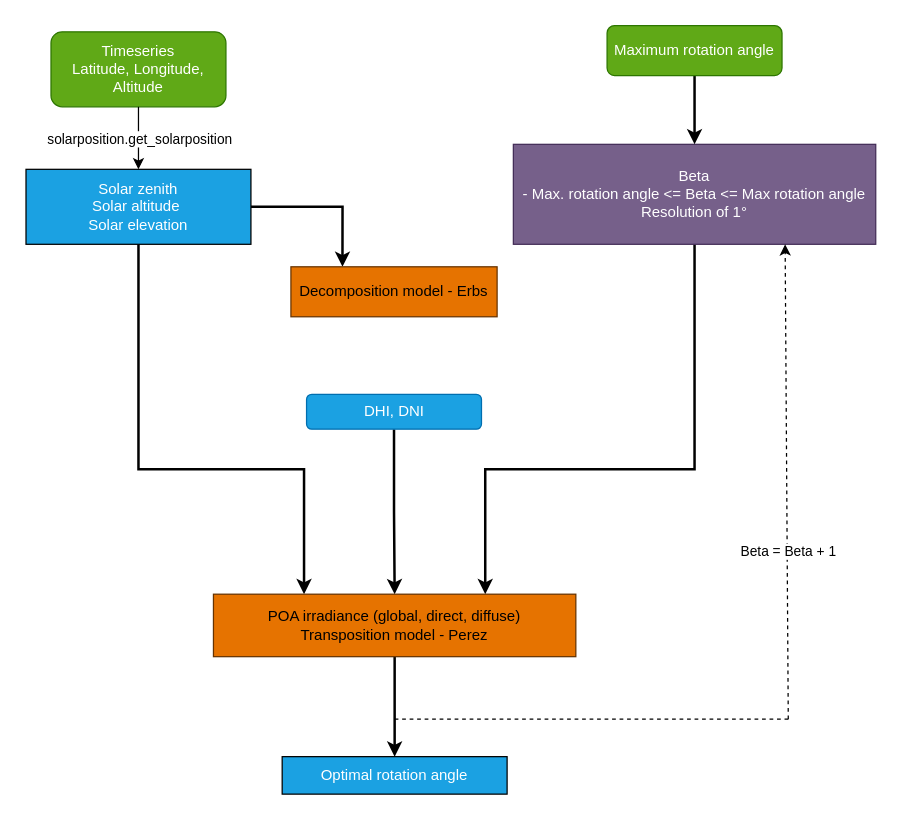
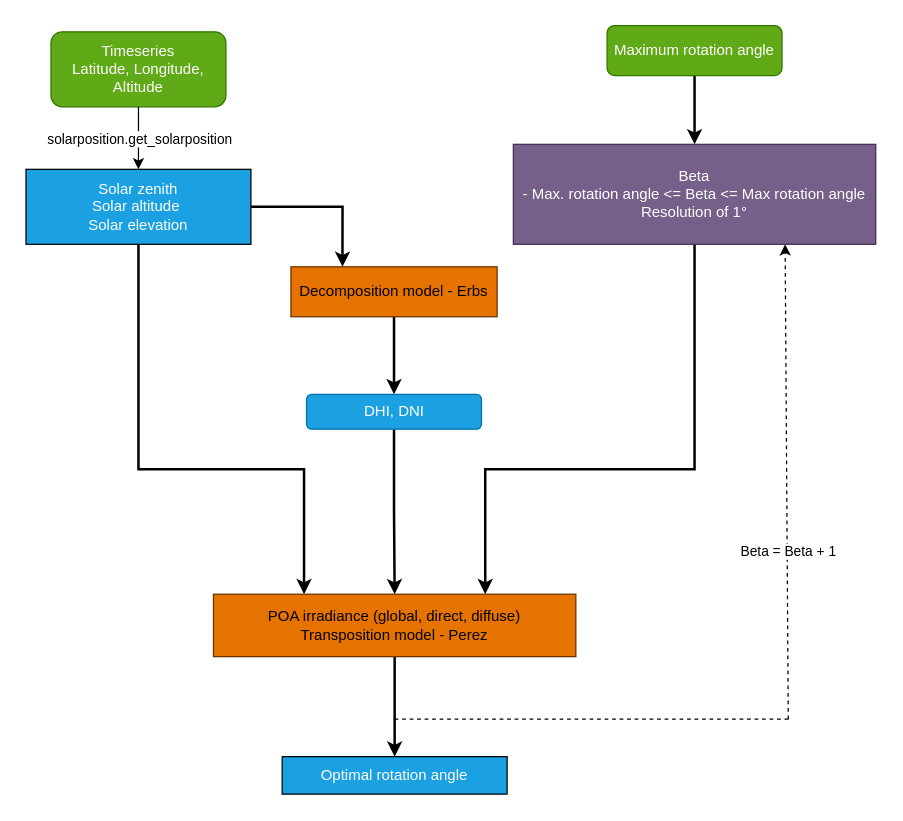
  <mxCell id="0" />
  <mxCell id="1" parent="0" />
  <mxCell id="2" value="Timeseries&lt;br&gt;Latitude, Longitude, Altitude" style="rounded=1;whiteSpace=wrap;html=1;fontSize=12;glass=0;strokeWidth=1;shadow=0;fillColor=#60a917;fontColor=#ffffff;strokeColor=#2D7600;" parent="1" vertex="1"><mxGeometry x="40" y="25" width="140" height="60" as="geometry" /></mxCell>
  <mxCell id="3" style="edgeStyle=orthogonalEdgeStyle;rounded=0;orthogonalLoop=1;jettySize=auto;html=1;exitX=0.5;exitY=1;exitDx=0;exitDy=0;entryX=0.25;entryY=0;entryDx=0;entryDy=0;strokeWidth=2;" parent="1" source="5" target="12" edge="1"><mxGeometry relative="1" as="geometry"><Array as="points"><mxPoint x="110" y="375" /><mxPoint x="243" y="375" /></Array></mxGeometry></mxCell>
  <mxCell id="4" style="edgeStyle=orthogonalEdgeStyle;rounded=0;orthogonalLoop=1;jettySize=auto;html=1;exitX=1;exitY=0.5;exitDx=0;exitDy=0;entryX=0.25;entryY=0;entryDx=0;entryDy=0;strokeWidth=2;" parent="1" source="5" target="20" edge="1"><mxGeometry relative="1" as="geometry" /></mxCell>
  <mxCell id="5" value="Solar zenith&lt;br&gt;Solar altitude&amp;nbsp;&lt;br&gt;Solar elevation" style="rounded=0;whiteSpace=wrap;html=1;fillColor=#1ba1e2;fontColor=#ffffff;strokeColor=default;" parent="1" vertex="1"><mxGeometry x="20" y="135" width="180" height="60" as="geometry" /></mxCell>
  <mxCell id="6" value="" style="endArrow=classic;html=1;rounded=0;exitX=0.5;exitY=1;exitDx=0;exitDy=0;entryX=0.5;entryY=0;entryDx=0;entryDy=0;" parent="1" source="2" target="5" edge="1"><mxGeometry relative="1" as="geometry"><mxPoint x="120" y="375" as="sourcePoint" /><mxPoint x="220" y="375" as="targetPoint" /></mxGeometry></mxCell>
  <mxCell id="7" value="solarposition.get_solarposition" style="edgeLabel;resizable=0;html=1;align=center;verticalAlign=middle;" parent="6" connectable="0" vertex="1"><mxGeometry relative="1" as="geometry" /></mxCell>
  <mxCell id="8" style="edgeStyle=orthogonalEdgeStyle;rounded=0;orthogonalLoop=1;jettySize=auto;html=1;entryX=0.5;entryY=0;entryDx=0;entryDy=0;strokeWidth=2;exitX=0.5;exitY=1;exitDx=0;exitDy=0;" parent="1" source="21" target="12" edge="1"><mxGeometry relative="1" as="geometry"><mxPoint x="320" y="375" as="sourcePoint" /></mxGeometry></mxCell>
  <mxCell id="9" style="edgeStyle=orthogonalEdgeStyle;rounded=0;orthogonalLoop=1;jettySize=auto;html=1;exitX=0.5;exitY=1;exitDx=0;exitDy=0;entryX=0.75;entryY=0;entryDx=0;entryDy=0;strokeWidth=2;" parent="1" source="10" target="12" edge="1"><mxGeometry relative="1" as="geometry"><Array as="points"><mxPoint x="555" y="375" /><mxPoint x="388" y="375" /></Array></mxGeometry></mxCell>
  <mxCell id="10" value="&lt;div&gt;Beta&lt;/div&gt;&lt;div&gt;- Max. rotation angle &amp;lt;= Beta &amp;lt;= Max rotation angle&lt;br&gt;&lt;/div&gt;&lt;div&gt;Resolution of 1°&lt;br&gt;&lt;/div&gt;" style="rounded=0;whiteSpace=wrap;html=1;fillStyle=solid;fillColor=#76608a;strokeColor=#432D57;fontColor=#ffffff;" parent="1" vertex="1"><mxGeometry x="410" y="115" width="290" height="80" as="geometry" /></mxCell>
  <mxCell id="11" style="edgeStyle=orthogonalEdgeStyle;rounded=0;orthogonalLoop=1;jettySize=auto;html=1;exitX=0.5;exitY=1;exitDx=0;exitDy=0;entryX=0.5;entryY=0;entryDx=0;entryDy=0;strokeWidth=2;" parent="1" source="12" target="13" edge="1"><mxGeometry relative="1" as="geometry" /></mxCell>
  <mxCell id="12" value="POA irradiance (global, direct, diffuse)&lt;br&gt;Transposition model - Perez" style="rounded=0;whiteSpace=wrap;html=1;fillStyle=solid;fillColor=#E67300;strokeColor=#663300;" parent="1" vertex="1"><mxGeometry x="170" y="475" width="290" height="50" as="geometry" /></mxCell>
  <mxCell id="13" value="&lt;div&gt;Optimal rotation angle&lt;/div&gt;" style="rounded=0;whiteSpace=wrap;html=1;fillColor=#1ba1e2;fontColor=#ffffff;strokeColor=default;" parent="1" vertex="1"><mxGeometry x="225" y="605" width="180" height="30" as="geometry" /></mxCell>
  <mxCell id="14" style="edgeStyle=orthogonalEdgeStyle;rounded=0;orthogonalLoop=1;jettySize=auto;html=1;entryX=0.5;entryY=0;entryDx=0;entryDy=0;strokeWidth=2;" parent="1" source="15" target="10" edge="1"><mxGeometry relative="1" as="geometry" /></mxCell>
  <mxCell id="15" value="Maximum rotation angle" style="rounded=1;whiteSpace=wrap;html=1;fontSize=12;glass=0;strokeWidth=1;shadow=0;fillColor=#60a917;fontColor=#ffffff;strokeColor=#2D7600;" parent="1" vertex="1"><mxGeometry x="485" y="20" width="140" height="40" as="geometry" /></mxCell>
  <mxCell id="16" value="" style="endArrow=none;html=1;rounded=0;dashed=1;" parent="1" edge="1"><mxGeometry width="50" height="50" relative="1" as="geometry"><mxPoint x="315" y="575" as="sourcePoint" /><mxPoint x="630" y="575" as="targetPoint" /></mxGeometry></mxCell>
  <mxCell id="17" value="" style="endArrow=classic;html=1;rounded=0;entryX=0.75;entryY=1;entryDx=0;entryDy=0;dashed=1;" parent="1" target="10" edge="1"><mxGeometry relative="1" as="geometry"><mxPoint x="630" y="575" as="sourcePoint" /><mxPoint x="570" y="375" as="targetPoint" /></mxGeometry></mxCell>
  <mxCell id="18" value="Beta = Beta + 1" style="edgeLabel;resizable=0;html=1;align=center;verticalAlign=middle;" parent="17" connectable="0" vertex="1"><mxGeometry relative="1" as="geometry"><mxPoint x="1" y="55" as="offset" /></mxGeometry></mxCell>
+ <mxCell id="19" style="edgeStyle=orthogonalEdgeStyle;rounded=0;orthogonalLoop=1;jettySize=auto;html=1;exitX=0.5;exitY=1;exitDx=0;exitDy=0;entryX=0.5;entryY=0;entryDx=0;entryDy=0;strokeWidth=2;" parent="1" source="20" target="21" edge="1"><mxGeometry relative="1" as="geometry" /></mxCell>
  <mxCell id="20" value="Decomposition model - Erbs" style="rounded=0;whiteSpace=wrap;html=1;fillStyle=solid;fillColor=#E67300;strokeColor=#663300;" parent="1" vertex="1"><mxGeometry x="232" y="213" width="165" height="40" as="geometry" /></mxCell>
  <mxCell id="21" value="&lt;div&gt;DHI, DNI&lt;/div&gt;" style="rounded=1;whiteSpace=wrap;html=1;fontSize=12;glass=0;strokeWidth=1;shadow=0;fillColor=#1ba1e2;fontColor=#ffffff;strokeColor=#006EAF;" parent="1" vertex="1"><mxGeometry x="244.5" y="315" width="140" height="28" as="geometry" /></mxCell>
